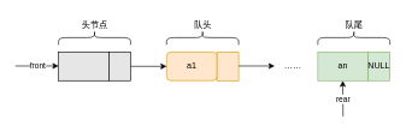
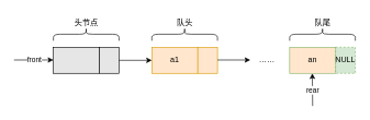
  <mxCell id="0" />
  <mxCell id="1" parent="0" />
  <mxCell id="2" value="" style="rounded=0;whiteSpace=wrap;html=1;fillColor=#E6E6E6;" vertex="1" parent="1"><mxGeometry x="80" y="72" width="70" height="40" as="geometry" /></mxCell>
  <mxCell id="3" value="" style="rounded=0;whiteSpace=wrap;html=1;fillColor=#E6E6E6;" vertex="1" parent="1"><mxGeometry x="150" y="72" width="30" height="40" as="geometry" /></mxCell>
- <mxCell id="4" value="a1" style="whiteSpace=wrap;html=1;fillColor=#ffe6cc;strokeColor=#d79b00;rounded=1;" vertex="1" parent="1"><mxGeometry x="230" y="72" width="70" height="40" as="geometry" /></mxCell>
+ <mxCell id="4" value="a1" style="rounded=0;whiteSpace=wrap;html=1;fillColor=#ffe6cc;strokeColor=#d79b00;" vertex="1" parent="1"><mxGeometry x="230" y="72" width="70" height="40" as="geometry" /></mxCell>
  <mxCell id="5" value="" style="rounded=0;whiteSpace=wrap;html=1;fillColor=#ffe6cc;strokeColor=#d79b00;" vertex="1" parent="1"><mxGeometry x="300" y="72" width="30" height="40" as="geometry" /></mxCell>
- <mxCell id="6" value="an" style="rounded=0;whiteSpace=wrap;html=1;fillColor=#d5e8d4;strokeColor=#82b366;" vertex="1" parent="1"><mxGeometry x="440" y="72" width="70" height="40" as="geometry" /></mxCell>
- <mxCell id="7" value="NULL" style="rounded=0;whiteSpace=wrap;html=1;fillColor=#d5e8d4;strokeColor=#82b366;" vertex="1" parent="1"><mxGeometry x="510" y="72" width="30" height="40" as="geometry" /></mxCell>
+ <mxCell id="6" value="an" style="rounded=0;whiteSpace=wrap;html=1;fillColor=#ffe6cc;strokeColor=#82b366;" vertex="1" parent="1"><mxGeometry x="440" y="72" width="70" height="40" as="geometry" /></mxCell>
+ <mxCell id="7" value="NULL" style="rounded=0;whiteSpace=wrap;html=1;fillColor=#d5e8d4;strokeColor=#82b366;dashed=1;" vertex="1" parent="1"><mxGeometry x="510" y="72" width="30" height="40" as="geometry" /></mxCell>
  <mxCell id="8" value="" style="endArrow=classic;html=1;" edge="1" parent="1"><mxGeometry relative="1" as="geometry"><mxPoint x="20" y="91.5" as="sourcePoint" /><mxPoint x="80" y="91.5" as="targetPoint" /></mxGeometry></mxCell>
  <mxCell id="9" value="front" style="edgeLabel;resizable=0;html=1;;align=center;verticalAlign=middle;" connectable="0" vertex="1" parent="8"><mxGeometry relative="1" as="geometry" /></mxCell>
  <mxCell id="10" value="" style="endArrow=classic;html=1;entryX=0.25;entryY=1;entryDx=0;entryDy=0;" edge="1" parent="1"><mxGeometry relative="1" as="geometry"><mxPoint x="475" y="162" as="sourcePoint" /><mxPoint x="474.5" y="112" as="targetPoint" /></mxGeometry></mxCell>
  <mxCell id="11" value="rear" style="edgeLabel;resizable=0;html=1;;align=center;verticalAlign=middle;" connectable="0" vertex="1" parent="10"><mxGeometry relative="1" as="geometry" /></mxCell>
  <mxCell id="12" value="" style="shape=curlyBracket;whiteSpace=wrap;html=1;rounded=1;flipH=1;labelPosition=right;verticalLabelPosition=middle;align=left;verticalAlign=middle;direction=south;" vertex="1" parent="1"><mxGeometry x="80" y="42" width="100" height="20" as="geometry" /></mxCell>
  <mxCell id="13" value="" style="shape=curlyBracket;whiteSpace=wrap;html=1;rounded=1;flipH=1;labelPosition=right;verticalLabelPosition=middle;align=left;verticalAlign=middle;direction=south;" vertex="1" parent="1"><mxGeometry x="230" y="42" width="100" height="20" as="geometry" /></mxCell>
  <mxCell id="14" value="" style="shape=curlyBracket;whiteSpace=wrap;html=1;rounded=1;flipH=1;labelPosition=right;verticalLabelPosition=middle;align=left;verticalAlign=middle;direction=south;" vertex="1" parent="1"><mxGeometry x="440" y="42" width="100" height="20" as="geometry" /></mxCell>
  <mxCell id="15" value="头节点" style="text;html=1;align=center;verticalAlign=middle;resizable=0;points=[];autosize=1;strokeColor=none;fillColor=none;" vertex="1" parent="1"><mxGeometry x="100" y="20" width="60" height="30" as="geometry" /></mxCell>
  <mxCell id="16" value="队头" style="text;html=1;align=center;verticalAlign=middle;resizable=0;points=[];autosize=1;strokeColor=none;fillColor=none;" vertex="1" parent="1"><mxGeometry x="255" y="20" width="50" height="30" as="geometry" /></mxCell>
  <mxCell id="17" value="队尾" style="text;html=1;align=center;verticalAlign=middle;resizable=0;points=[];autosize=1;strokeColor=none;fillColor=none;" vertex="1" parent="1"><mxGeometry x="465" y="20" width="50" height="30" as="geometry" /></mxCell>
  <mxCell id="18" value="" style="endArrow=classic;html=1;exitX=1;exitY=0.5;exitDx=0;exitDy=0;entryX=0;entryY=0.5;entryDx=0;entryDy=0;" edge="1" parent="1" source="3" target="4"><mxGeometry width="50" height="50" relative="1" as="geometry"><mxPoint x="80" y="542" as="sourcePoint" /><mxPoint x="130" y="492" as="targetPoint" /></mxGeometry></mxCell>
  <mxCell id="19" value="" style="endArrow=classic;html=1;exitX=1;exitY=0.5;exitDx=0;exitDy=0;entryX=0;entryY=0.5;entryDx=0;entryDy=0;" edge="1" parent="1"><mxGeometry width="50" height="50" relative="1" as="geometry"><mxPoint x="330" y="91.5" as="sourcePoint" /><mxPoint x="380" y="91.5" as="targetPoint" /></mxGeometry></mxCell>
  <mxCell id="20" value="……" style="text;html=1;align=center;verticalAlign=middle;resizable=0;points=[];autosize=1;strokeColor=none;fillColor=none;" vertex="1" parent="1"><mxGeometry x="380" y="77" width="50" height="30" as="geometry" /></mxCell>
